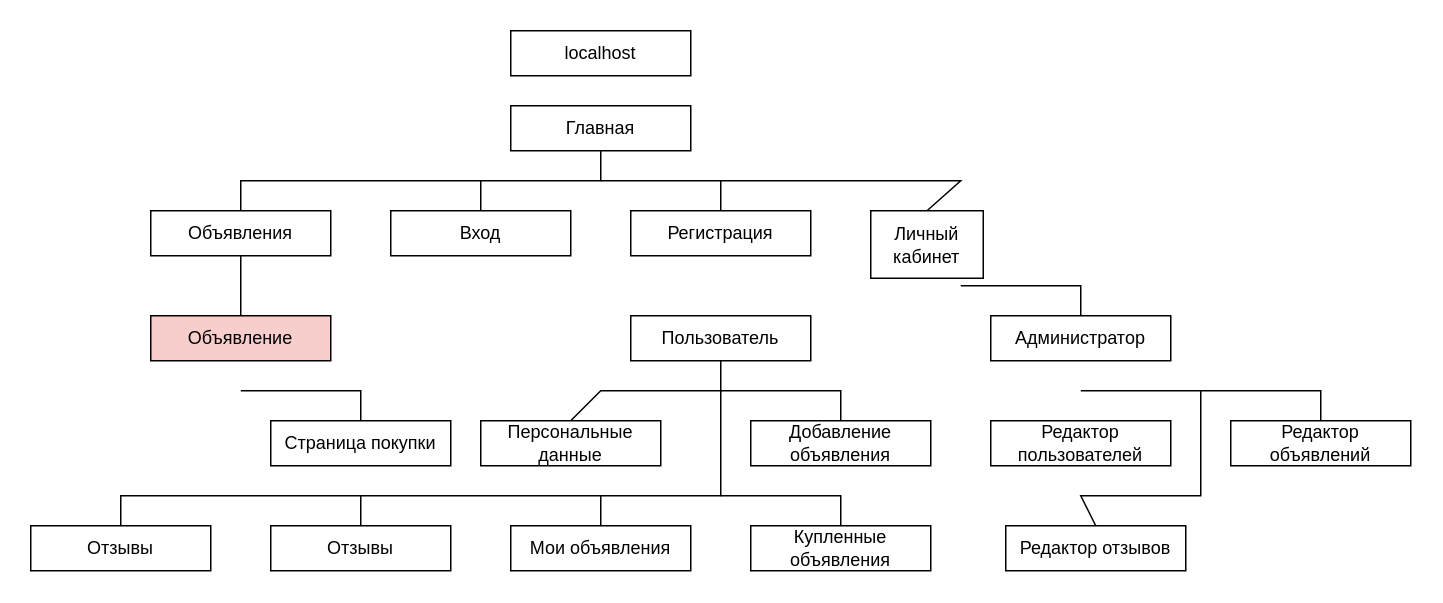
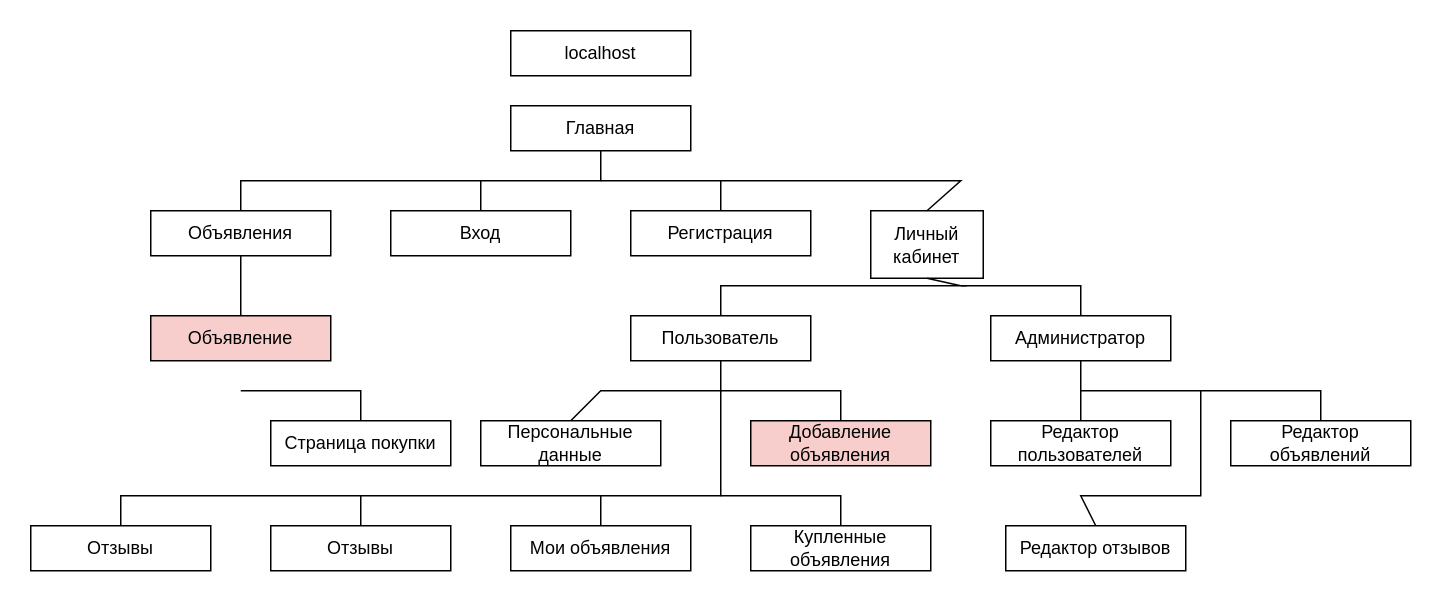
  <mxCell id="0" />
  <mxCell id="1" parent="0" />
  <mxCell id="2" value="localhost" style="rounded=0;whiteSpace=wrap;html=1;" vertex="1" parent="1"><mxGeometry x="340" y="20" width="120" height="30" as="geometry" /></mxCell>
  <mxCell id="3" value="Главная" style="rounded=0;whiteSpace=wrap;html=1;" vertex="1" parent="1"><mxGeometry x="340" y="70" width="120" height="30" as="geometry" /></mxCell>
  <mxCell id="4" value="Объявления" style="rounded=0;whiteSpace=wrap;html=1;" vertex="1" parent="1"><mxGeometry x="100" y="140" width="120" height="30" as="geometry" /></mxCell>
  <mxCell id="5" value="" style="endArrow=none;html=1;rounded=0;entryX=0.5;entryY=1;entryDx=0;entryDy=0;exitX=0.5;exitY=0;exitDx=0;exitDy=0;" edge="1" parent="1" source="4" target="3"><mxGeometry width="50" height="50" relative="1" as="geometry"><mxPoint x="390" y="240" as="sourcePoint" /><mxPoint x="440" y="190" as="targetPoint" /><Array as="points"><mxPoint x="160" y="120" /><mxPoint x="400" y="120" /></Array></mxGeometry></mxCell>
  <mxCell id="6" value="Вход" style="rounded=0;whiteSpace=wrap;html=1;" vertex="1" parent="1"><mxGeometry x="260" y="140" width="120" height="30" as="geometry" /></mxCell>
  <mxCell id="7" value="" style="endArrow=none;html=1;rounded=0;exitX=0.5;exitY=0;exitDx=0;exitDy=0;" edge="1" parent="1" source="6"><mxGeometry width="50" height="50" relative="1" as="geometry"><mxPoint x="270" y="280" as="sourcePoint" /><mxPoint x="320" y="120" as="targetPoint" /></mxGeometry></mxCell>
  <mxCell id="8" value="Регистрация" style="rounded=0;whiteSpace=wrap;html=1;" vertex="1" parent="1"><mxGeometry x="420" y="140" width="120" height="30" as="geometry" /></mxCell>
  <mxCell id="9" value="Личный кабинет" style="rounded=0;whiteSpace=wrap;html=1;" vertex="1" parent="1"><mxGeometry x="580" y="140" width="75" height="45" as="geometry" /></mxCell>
  <mxCell id="10" value="" style="endArrow=none;html=1;rounded=0;entryX=0.5;entryY=0;entryDx=0;entryDy=0;" edge="1" parent="1" target="9"><mxGeometry width="50" height="50" relative="1" as="geometry"><mxPoint x="400" y="120" as="sourcePoint" /><mxPoint x="490" y="210" as="targetPoint" /><Array as="points"><mxPoint x="640" y="120" /></Array></mxGeometry></mxCell>
  <mxCell id="11" value="" style="endArrow=none;html=1;rounded=0;exitX=0.5;exitY=0;exitDx=0;exitDy=0;" edge="1" parent="1" source="8"><mxGeometry width="50" height="50" relative="1" as="geometry"><mxPoint x="410" y="280" as="sourcePoint" /><mxPoint x="480" y="120" as="targetPoint" /></mxGeometry></mxCell>
  <mxCell id="12" value="Объявление" style="rounded=0;whiteSpace=wrap;html=1;fillColor=#f8cecc;" vertex="1" parent="1"><mxGeometry x="100" y="210" width="120" height="30" as="geometry" /></mxCell>
  <mxCell id="13" value="" style="endArrow=none;html=1;rounded=0;entryX=0.5;entryY=1;entryDx=0;entryDy=0;exitX=0.5;exitY=0;exitDx=0;exitDy=0;" edge="1" parent="1" source="12" target="4"><mxGeometry width="50" height="50" relative="1" as="geometry"><mxPoint x="280" y="340" as="sourcePoint" /><mxPoint x="330" y="290" as="targetPoint" /></mxGeometry></mxCell>
  <mxCell id="14" value="Страница покупки" style="rounded=0;whiteSpace=wrap;html=1;" vertex="1" parent="1"><mxGeometry x="180" y="280" width="120" height="30" as="geometry" /></mxCell>
  <mxCell id="15" value="" style="endArrow=none;html=1;rounded=0;exitX=0.5;exitY=0;exitDx=0;exitDy=0;" edge="1" parent="1" source="14"><mxGeometry width="50" height="50" relative="1" as="geometry"><mxPoint x="130" y="450" as="sourcePoint" /><mxPoint x="160" y="260" as="targetPoint" /><Array as="points"><mxPoint x="240" y="260" /></Array></mxGeometry></mxCell>
  <mxCell id="16" value="Пользователь" style="rounded=0;whiteSpace=wrap;html=1;" vertex="1" parent="1"><mxGeometry x="420" y="210" width="120" height="30" as="geometry" /></mxCell>
  <mxCell id="17" value="Администратор" style="rounded=0;whiteSpace=wrap;html=1;" vertex="1" parent="1"><mxGeometry x="660" y="210" width="120" height="30" as="geometry" /></mxCell>
+ <mxCell id="18" value="" style="endArrow=none;html=1;rounded=0;entryX=0.5;entryY=1;entryDx=0;entryDy=0;exitX=0.5;exitY=0;exitDx=0;exitDy=0;" edge="1" parent="1" source="16" target="9"><mxGeometry width="50" height="50" relative="1" as="geometry"><mxPoint x="660" y="360" as="sourcePoint" /><mxPoint x="710" y="310" as="targetPoint" /><Array as="points"><mxPoint x="480" y="190" /><mxPoint x="640" y="190" /></Array></mxGeometry></mxCell>
  <mxCell id="19" value="" style="endArrow=none;html=1;rounded=0;entryX=0.5;entryY=0;entryDx=0;entryDy=0;" edge="1" parent="1" target="17"><mxGeometry width="50" height="50" relative="1" as="geometry"><mxPoint x="640" y="190" as="sourcePoint" /><mxPoint x="650" y="320" as="targetPoint" /><Array as="points"><mxPoint x="720" y="190" /></Array></mxGeometry></mxCell>
  <mxCell id="20" value="Персональные данные" style="rounded=0;whiteSpace=wrap;html=1;" vertex="1" parent="1"><mxGeometry x="320" y="280" width="120" height="30" as="geometry" /></mxCell>
- <mxCell id="21" value="Добавление объявления" style="rounded=0;whiteSpace=wrap;html=1;" vertex="1" parent="1"><mxGeometry x="500" y="280" width="120" height="30" as="geometry" /></mxCell>
+ <mxCell id="21" value="Добавление объявления" style="rounded=0;whiteSpace=wrap;html=1;fillColor=#f8cecc;" vertex="1" parent="1"><mxGeometry x="500" y="280" width="120" height="30" as="geometry" /></mxCell>
  <mxCell id="22" value="" style="endArrow=none;html=1;rounded=0;entryX=0.5;entryY=1;entryDx=0;entryDy=0;exitX=0.5;exitY=0;exitDx=0;exitDy=0;" edge="1" parent="1" source="20" target="16"><mxGeometry width="50" height="50" relative="1" as="geometry"><mxPoint x="410" y="480" as="sourcePoint" /><mxPoint x="460" y="430" as="targetPoint" /><Array as="points"><mxPoint x="400" y="260" /><mxPoint x="480" y="260" /></Array></mxGeometry></mxCell>
  <mxCell id="23" value="" style="endArrow=none;html=1;rounded=0;exitX=0.5;exitY=0;exitDx=0;exitDy=0;" edge="1" parent="1" source="21"><mxGeometry width="50" height="50" relative="1" as="geometry"><mxPoint x="530" y="420" as="sourcePoint" /><mxPoint x="480" y="260" as="targetPoint" /><Array as="points"><mxPoint x="560" y="260" /></Array></mxGeometry></mxCell>
  <mxCell id="24" value="Мои объявления" style="rounded=0;whiteSpace=wrap;html=1;" vertex="1" parent="1"><mxGeometry x="340" y="350" width="120" height="30" as="geometry" /></mxCell>
  <mxCell id="25" value="" style="endArrow=none;html=1;rounded=0;exitX=0.5;exitY=0;exitDx=0;exitDy=0;" edge="1" parent="1" source="24"><mxGeometry width="50" height="50" relative="1" as="geometry"><mxPoint x="470" y="430" as="sourcePoint" /><mxPoint x="480" y="260" as="targetPoint" /><Array as="points"><mxPoint x="400" y="330" /><mxPoint x="480" y="330" /></Array></mxGeometry></mxCell>
  <mxCell id="26" value="Купленные объявления" style="rounded=0;whiteSpace=wrap;html=1;" vertex="1" parent="1"><mxGeometry x="500" y="350" width="120" height="30" as="geometry" /></mxCell>
  <mxCell id="27" value="" style="endArrow=none;html=1;rounded=0;exitX=0.5;exitY=0;exitDx=0;exitDy=0;" edge="1" parent="1" source="26"><mxGeometry width="50" height="50" relative="1" as="geometry"><mxPoint x="490" y="460" as="sourcePoint" /><mxPoint x="480" y="330" as="targetPoint" /><Array as="points"><mxPoint x="560" y="330" /></Array></mxGeometry></mxCell>
  <mxCell id="28" value="Отзывы" style="rounded=0;whiteSpace=wrap;html=1;" vertex="1" parent="1"><mxGeometry x="180" y="350" width="120" height="30" as="geometry" /></mxCell>
  <mxCell id="29" value="" style="endArrow=none;html=1;rounded=0;exitX=0.5;exitY=0;exitDx=0;exitDy=0;" edge="1" parent="1" source="28"><mxGeometry width="50" height="50" relative="1" as="geometry"><mxPoint x="320" y="450" as="sourcePoint" /><mxPoint x="400" y="330" as="targetPoint" /><Array as="points"><mxPoint x="240" y="330" /></Array></mxGeometry></mxCell>
  <mxCell id="30" value="Отзывы" style="rounded=0;whiteSpace=wrap;html=1;" vertex="1" parent="1"><mxGeometry y="350" width="120" height="30" as="geometry" x="20" /></mxCell>
  <mxCell id="31" value="" style="endArrow=none;html=1;rounded=0;exitX=0.5;exitY=0;exitDx=0;exitDy=0;" edge="1" parent="1" source="30"><mxGeometry width="50" height="50" relative="1" as="geometry"><mxPoint x="80" y="460" as="sourcePoint" /><mxPoint x="240" y="330" as="targetPoint" /><Array as="points"><mxPoint x="80" y="330" /></Array></mxGeometry></mxCell>
  <mxCell id="32" value="Редактор пользователей" style="rounded=0;whiteSpace=wrap;html=1;" vertex="1" parent="1"><mxGeometry x="660" y="280" width="120" height="30" as="geometry" /></mxCell>
+ <mxCell id="33" value="" style="endArrow=none;html=1;rounded=0;entryX=0.5;entryY=1;entryDx=0;entryDy=0;" edge="1" parent="1" source="32" target="17"><mxGeometry width="50" height="50" relative="1" as="geometry"><mxPoint x="720" y="280" as="sourcePoint" /><mxPoint x="780" y="330" as="targetPoint" /></mxGeometry></mxCell>
  <mxCell id="34" value="Редактор объявлений" style="rounded=0;whiteSpace=wrap;html=1;" vertex="1" parent="1"><mxGeometry x="820" y="280" width="120" height="30" as="geometry" /></mxCell>
  <mxCell id="35" value="" style="endArrow=none;html=1;rounded=0;exitX=0.5;exitY=0;exitDx=0;exitDy=0;" edge="1" parent="1" source="34"><mxGeometry width="50" height="50" relative="1" as="geometry"><mxPoint x="740" y="390" as="sourcePoint" /><mxPoint x="720" y="260" as="targetPoint" /><Array as="points"><mxPoint x="880" y="260" /></Array></mxGeometry></mxCell>
  <mxCell id="36" value="Редактор отзывов" style="rounded=0;whiteSpace=wrap;html=1;" vertex="1" parent="1"><mxGeometry x="670" y="350" width="120" height="30" as="geometry" /></mxCell>
  <mxCell id="37" value="" style="endArrow=none;html=1;rounded=0;exitX=0.5;exitY=0;exitDx=0;exitDy=0;" edge="1" parent="1" source="36"><mxGeometry width="50" height="50" relative="1" as="geometry"><mxPoint x="780" y="450" as="sourcePoint" /><mxPoint x="800" y="260" as="targetPoint" /><Array as="points"><mxPoint x="720" y="330" /><mxPoint x="800" y="330" /></Array></mxGeometry></mxCell>
